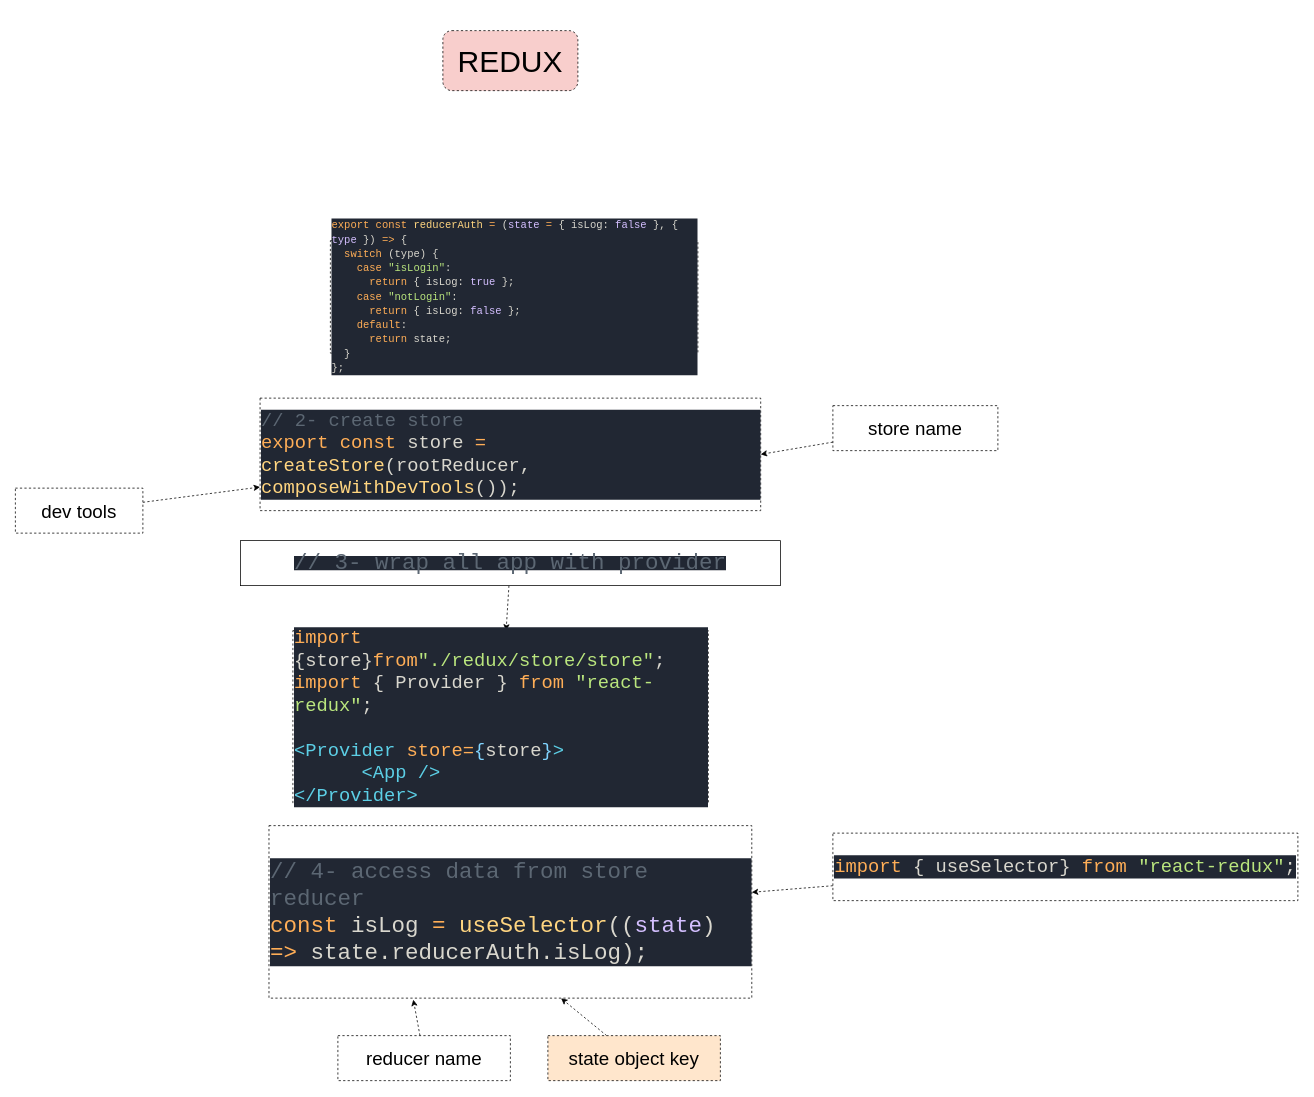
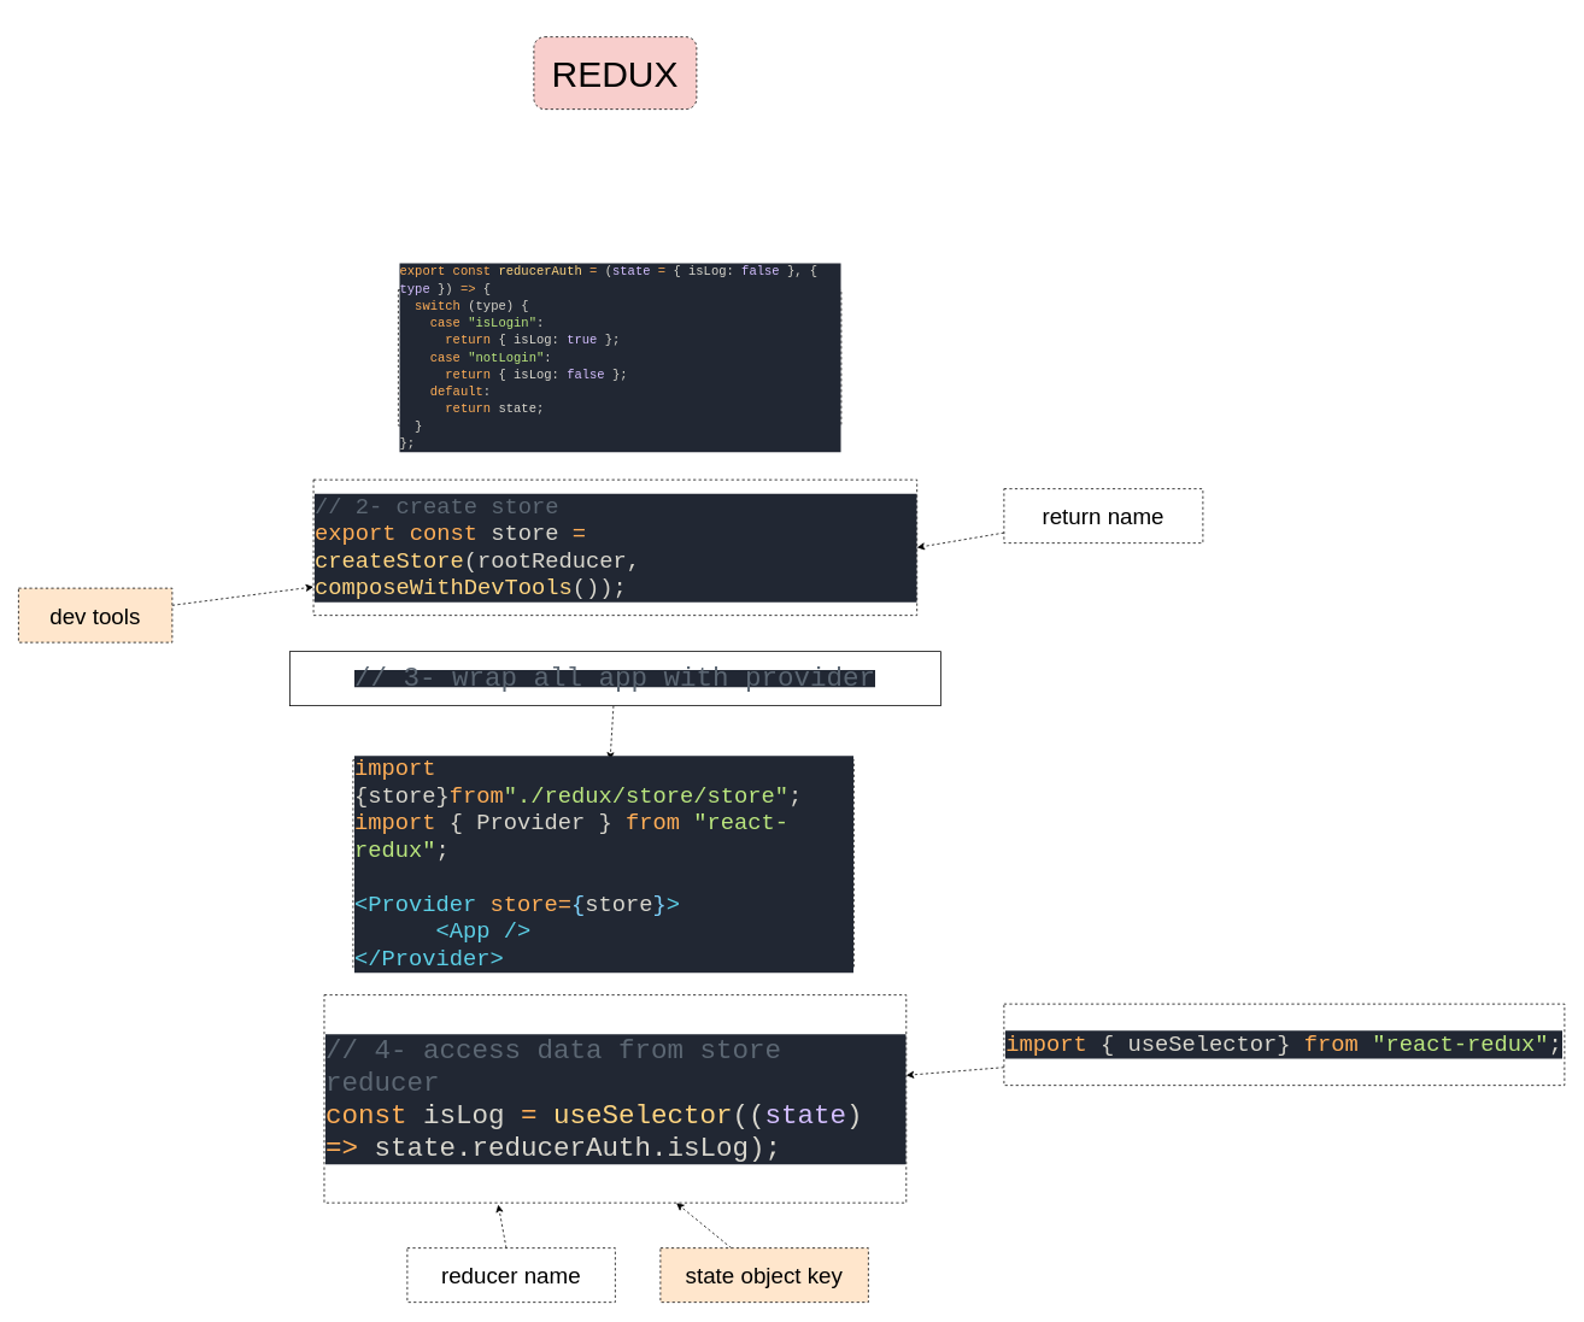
  <mxCell id="0" />
  <mxCell id="1" parent="0" />
  <mxCell id="2" value="&lt;p style=&quot;line-height: 200%; font-size: 40px;&quot;&gt;REDUX&lt;/p&gt;" style="rounded=1;whiteSpace=wrap;html=1;strokeWidth=1;dashed=1;fillColor=#f8cecc;" vertex="1" parent="1"><mxGeometry x="590" y="20" width="180" height="80" as="geometry" /></mxCell>
  <mxCell id="3" value="&lt;br&gt;&lt;div style=&quot;color: rgb(217, 215, 206); background-color: rgb(33, 39, 51); font-family: Consolas, &amp;quot;Courier New&amp;quot;, monospace; font-weight: normal; font-size: 14px; line-height: 19px;&quot;&gt;&lt;div&gt;&lt;span style=&quot;color: #ffae57;&quot;&gt;export&lt;/span&gt;&lt;span style=&quot;color: #d9d7ce;&quot;&gt; &lt;/span&gt;&lt;span style=&quot;color: #ffae57;&quot;&gt;const&lt;/span&gt;&lt;span style=&quot;color: #d9d7ce;&quot;&gt; &lt;/span&gt;&lt;span style=&quot;color: #ffd580;&quot;&gt;reducerAuth&lt;/span&gt;&lt;span style=&quot;color: #d9d7ce;&quot;&gt; &lt;/span&gt;&lt;span style=&quot;color: #ffae57;&quot;&gt;=&lt;/span&gt;&lt;span style=&quot;color: #d9d7ce;&quot;&gt; (&lt;/span&gt;&lt;span style=&quot;color: #d4bfff;&quot;&gt;state&lt;/span&gt;&lt;span style=&quot;color: #d9d7ce;&quot;&gt; &lt;/span&gt;&lt;span style=&quot;color: #ffae57;&quot;&gt;=&lt;/span&gt;&lt;span style=&quot;color: #d9d7ce;&quot;&gt; { isLog: &lt;/span&gt;&lt;span style=&quot;color: #d4bfff;&quot;&gt;false&lt;/span&gt;&lt;span style=&quot;color: #d9d7ce;&quot;&gt; }, { &lt;/span&gt;&lt;span style=&quot;color: #d4bfff;&quot;&gt;type&lt;/span&gt;&lt;span style=&quot;color: #d9d7ce;&quot;&gt; }) &lt;/span&gt;&lt;span style=&quot;color: #ffae57;&quot;&gt;=&amp;gt;&lt;/span&gt;&lt;span style=&quot;color: #d9d7ce;&quot;&gt; {&lt;/span&gt;&lt;/div&gt;&lt;div&gt;&lt;span style=&quot;color: #d9d7ce;&quot;&gt;&amp;nbsp; &lt;/span&gt;&lt;span style=&quot;color: #ffae57;&quot;&gt;switch&lt;/span&gt;&lt;span style=&quot;color: #d9d7ce;&quot;&gt; (type) {&lt;/span&gt;&lt;/div&gt;&lt;div&gt;&lt;span style=&quot;color: #d9d7ce;&quot;&gt;&amp;nbsp; &amp;nbsp; &lt;/span&gt;&lt;span style=&quot;color: #ffae57;&quot;&gt;case&lt;/span&gt;&lt;span style=&quot;color: #d9d7ce;&quot;&gt; &lt;/span&gt;&lt;span style=&quot;color: #bae67e;&quot;&gt;&quot;isLogin&quot;&lt;/span&gt;&lt;span style=&quot;color: #d9d7ce;&quot;&gt;:&lt;/span&gt;&lt;/div&gt;&lt;div&gt;&lt;span style=&quot;color: #d9d7ce;&quot;&gt;&amp;nbsp; &amp;nbsp; &amp;nbsp; &lt;/span&gt;&lt;span style=&quot;color: #ffae57;&quot;&gt;return&lt;/span&gt;&lt;span style=&quot;color: #d9d7ce;&quot;&gt; { isLog: &lt;/span&gt;&lt;span style=&quot;color: #d4bfff;&quot;&gt;true&lt;/span&gt;&lt;span style=&quot;color: #d9d7ce;&quot;&gt; };&lt;/span&gt;&lt;/div&gt;&lt;div&gt;&lt;span style=&quot;color: #d9d7ce;&quot;&gt;&amp;nbsp; &amp;nbsp; &lt;/span&gt;&lt;span style=&quot;color: #ffae57;&quot;&gt;case&lt;/span&gt;&lt;span style=&quot;color: #d9d7ce;&quot;&gt; &lt;/span&gt;&lt;span style=&quot;color: #bae67e;&quot;&gt;&quot;notLogin&quot;&lt;/span&gt;&lt;span style=&quot;color: #d9d7ce;&quot;&gt;:&lt;/span&gt;&lt;/div&gt;&lt;div&gt;&lt;span style=&quot;color: #d9d7ce;&quot;&gt;&amp;nbsp; &amp;nbsp; &amp;nbsp; &lt;/span&gt;&lt;span style=&quot;color: #ffae57;&quot;&gt;return&lt;/span&gt;&lt;span style=&quot;color: #d9d7ce;&quot;&gt; { isLog: &lt;/span&gt;&lt;span style=&quot;color: #d4bfff;&quot;&gt;false&lt;/span&gt;&lt;span style=&quot;color: #d9d7ce;&quot;&gt; };&lt;/span&gt;&lt;/div&gt;&lt;div&gt;&lt;span style=&quot;color: #d9d7ce;&quot;&gt;&amp;nbsp; &amp;nbsp; &lt;/span&gt;&lt;span style=&quot;color: #ffae57;&quot;&gt;default&lt;/span&gt;&lt;span style=&quot;color: #d9d7ce;&quot;&gt;:&lt;/span&gt;&lt;/div&gt;&lt;div&gt;&lt;span style=&quot;color: #d9d7ce;&quot;&gt;&amp;nbsp; &amp;nbsp; &amp;nbsp; &lt;/span&gt;&lt;span style=&quot;color: #ffae57;&quot;&gt;return&lt;/span&gt;&lt;span style=&quot;color: #d9d7ce;&quot;&gt; state;&lt;/span&gt;&lt;/div&gt;&lt;div&gt;&lt;span style=&quot;color: #d9d7ce;&quot;&gt;&amp;nbsp; }&lt;/span&gt;&lt;/div&gt;&lt;div&gt;&lt;span style=&quot;color: #d9d7ce;&quot;&gt;};&lt;/span&gt;&lt;/div&gt;&lt;/div&gt;&lt;br&gt;" style="rounded=0;whiteSpace=wrap;html=1;fontSize=30;align=left;strokeWidth=1;dashed=1;" vertex="1" parent="1"><mxGeometry x="440" y="300" width="490" height="150" as="geometry" /></mxCell>
  <mxCell id="4" value="&lt;font style=&quot;font-size: 25px;&quot;&gt;&lt;br&gt;&lt;/font&gt;&lt;div style=&quot;color: rgb(217, 215, 206); background-color: rgb(33, 39, 51); font-family: Consolas, &amp;quot;Courier New&amp;quot;, monospace; font-weight: normal; line-height: 120%; font-size: 25px;&quot;&gt;&lt;div style=&quot;line-height: 120%;&quot;&gt;&lt;span style=&quot;color: #5c6773;&quot;&gt;&lt;font style=&quot;font-size: 25px;&quot;&gt;// 2- create store&lt;/font&gt;&lt;/span&gt;&lt;/div&gt;&lt;div style=&quot;line-height: 120%;&quot;&gt;&lt;font style=&quot;font-size: 25px;&quot;&gt;&lt;span style=&quot;color: #ffae57;&quot;&gt;export&lt;/span&gt;&lt;span style=&quot;color: #d9d7ce;&quot;&gt; &lt;/span&gt;&lt;span style=&quot;color: #ffae57;&quot;&gt;const&lt;/span&gt;&lt;span style=&quot;color: #d9d7ce;&quot;&gt; store &lt;/span&gt;&lt;span style=&quot;color: #ffae57;&quot;&gt;=&lt;/span&gt;&lt;span style=&quot;color: #d9d7ce;&quot;&gt; &lt;/span&gt;&lt;span style=&quot;color: #ffd580;&quot;&gt;createStore&lt;/span&gt;&lt;span style=&quot;color: #d9d7ce;&quot;&gt;(rootReducer, &lt;/span&gt;&lt;span style=&quot;color: #ffd580;&quot;&gt;composeWithDevTools&lt;/span&gt;&lt;span style=&quot;color: #d9d7ce;&quot;&gt;());&lt;/span&gt;&lt;/font&gt;&lt;/div&gt;&lt;/div&gt;&lt;font style=&quot;font-size: 25px;&quot;&gt;&lt;br&gt;&lt;/font&gt;" style="rounded=0;whiteSpace=wrap;html=1;fontSize=30;align=left;strokeWidth=1;dashed=1;" vertex="1" parent="1"><mxGeometry x="346.25" y="510" width="667.5" height="150" as="geometry" /></mxCell>
  <mxCell id="5" style="edgeStyle=none;html=1;fontSize=25;strokeWidth=1;dashed=1;" edge="1" parent="1" source="6" target="4"><mxGeometry relative="1" as="geometry" /></mxCell>
- <mxCell id="6" value="dev tools" style="rounded=0;whiteSpace=wrap;html=1;fontSize=25;strokeWidth=1;dashed=1;" vertex="1" parent="1"><mxGeometry x="20" y="630" width="170" height="60" as="geometry" /></mxCell>
+ <mxCell id="6" value="dev tools" style="rounded=0;whiteSpace=wrap;html=1;fontSize=25;strokeWidth=1;dashed=1;fillColor=#ffe6cc;" vertex="1" parent="1"><mxGeometry x="20" y="630" width="170" height="60" as="geometry" /></mxCell>
  <mxCell id="7" style="edgeStyle=none;html=1;fontSize=25;entryX=1;entryY=0.5;entryDx=0;entryDy=0;strokeWidth=1;dashed=1;" edge="1" parent="1" source="8" target="4"><mxGeometry relative="1" as="geometry" /></mxCell>
- <mxCell id="8" value="store name" style="rounded=0;whiteSpace=wrap;html=1;fontSize=25;strokeWidth=1;dashed=1;" vertex="1" parent="1"><mxGeometry x="1110" y="520" width="220" height="60" as="geometry" /></mxCell>
+ <mxCell id="8" value="return name" style="rounded=0;whiteSpace=wrap;html=1;fontSize=25;strokeWidth=1;dashed=1;" vertex="1" parent="1"><mxGeometry x="1110" y="520" width="220" height="60" as="geometry" /></mxCell>
  <mxCell id="9" value="" style="edgeStyle=none;html=1;dashed=1;strokeWidth=1;fontSize=30;" edge="1" parent="1" source="10" target="11"><mxGeometry relative="1" as="geometry" /></mxCell>
  <mxCell id="10" value="&lt;br&gt;&lt;div style=&quot;color: rgb(217, 215, 206); background-color: rgb(33, 39, 51); font-family: Consolas, &amp;quot;Courier New&amp;quot;, monospace; font-weight: normal; line-height: 19px; font-size: 30px;&quot;&gt;&lt;div style=&quot;&quot;&gt;&lt;span style=&quot;color: rgb(92, 103, 115);&quot;&gt;&lt;font style=&quot;font-size: 30px;&quot;&gt;// 3- wrap all app with provider&lt;/font&gt;&lt;/span&gt;&lt;/div&gt;&lt;div style=&quot;&quot;&gt;&lt;font style=&quot;font-size: 30px;&quot;&gt;&lt;span style=&quot;color: #ffae57;&quot;&gt;&lt;/span&gt;&lt;/font&gt;&lt;/div&gt;&lt;/div&gt;&lt;br style=&quot;font-size: 30px;&quot;&gt;" style="rounded=0;whiteSpace=wrap;html=1;fontSize=25;strokeWidth=1;dashed=0;" vertex="1" parent="1"><mxGeometry x="320" y="700" width="720" height="60" as="geometry" /></mxCell>
  <mxCell id="11" value="&lt;div style=&quot;color: rgb(217, 215, 206); background-color: rgb(33, 39, 51); font-family: Consolas, &amp;quot;Courier New&amp;quot;, monospace; line-height: 120%;&quot;&gt;&lt;div style=&quot;line-height: 120%;&quot;&gt;&lt;div style=&quot;line-height: 120%;&quot;&gt;&lt;div style=&quot;line-height: 120%;&quot;&gt;&lt;span style=&quot;color: #ffae57;&quot;&gt;import&lt;/span&gt; {store}&lt;span style=&quot;color: #ffae57;&quot;&gt;from&lt;/span&gt;&lt;span style=&quot;color: #bae67e;&quot;&gt;&quot;./redux/store/store&quot;&lt;/span&gt;;&lt;/div&gt;&lt;div style=&quot;line-height: 120%;&quot;&gt;&lt;span style=&quot;color: #ffae57;&quot;&gt;import&lt;/span&gt; { Provider } &lt;span style=&quot;color: #ffae57;&quot;&gt;from&lt;/span&gt; &lt;span style=&quot;color: #bae67e;&quot;&gt;&quot;react-redux&quot;&lt;/span&gt;;&lt;/div&gt;&lt;br&gt;&lt;/div&gt;&lt;/div&gt;&lt;div style=&quot;line-height: 120%;&quot;&gt;&lt;span style=&quot;color: #5ccfe6;&quot;&gt;&amp;lt;&lt;/span&gt;&lt;span style=&quot;color: #5ccfe6;&quot;&gt;Provider&lt;/span&gt;&lt;span style=&quot;color: #80d4ff;&quot;&gt; &lt;/span&gt;&lt;span style=&quot;color: #ffae57;&quot;&gt;store=&lt;/span&gt;&lt;span style=&quot;color: #80d4ff;&quot;&gt;{&lt;/span&gt;store&lt;span style=&quot;color: #80d4ff;&quot;&gt;}&lt;/span&gt;&lt;span style=&quot;color: #5ccfe6;&quot;&gt;&amp;gt;&lt;/span&gt;&lt;/div&gt;&lt;div style=&quot;line-height: 120%;&quot;&gt;&lt;span style=&quot;color: #80d4ff;&quot;&gt;&amp;nbsp; &amp;nbsp; &amp;nbsp; &lt;/span&gt;&lt;span style=&quot;color: #5ccfe6;&quot;&gt;&amp;lt;&lt;/span&gt;&lt;span style=&quot;color: #5ccfe6;&quot;&gt;App&lt;/span&gt;&lt;span style=&quot;color: #80d4ff;&quot;&gt; &lt;/span&gt;&lt;span style=&quot;color: #5ccfe6;&quot;&gt;/&amp;gt;&lt;/span&gt;&lt;/div&gt;&lt;div style=&quot;line-height: 120%;&quot;&gt;&lt;span style=&quot;color: #5ccfe6;&quot;&gt;&amp;lt;/&lt;/span&gt;&lt;span style=&quot;color: #5ccfe6;&quot;&gt;Provider&lt;/span&gt;&lt;span style=&quot;color: #5ccfe6;&quot;&gt;&amp;gt;&lt;/span&gt;&lt;/div&gt;&lt;/div&gt;" style="whiteSpace=wrap;html=1;fontSize=25;rounded=0;strokeWidth=1;dashed=1;align=left;" vertex="1" parent="1"><mxGeometry x="390" y="820" width="554" height="230" as="geometry" /></mxCell>
  <mxCell id="12" value="&lt;font style=&quot;font-size: 30px;&quot;&gt;&lt;br&gt;&lt;/font&gt;&lt;div style=&quot;color: rgb(217, 215, 206); background-color: rgb(33, 39, 51); font-family: Consolas, &amp;quot;Courier New&amp;quot;, monospace; font-weight: normal; line-height: 120%; font-size: 30px;&quot;&gt;&lt;div style=&quot;line-height: 120%;&quot;&gt;&lt;font style=&quot;font-size: 30px;&quot;&gt;&lt;span style=&quot;color: #5c6773;&quot;&gt;// 4- access data from store reducer&lt;/span&gt;&lt;/font&gt;&lt;/div&gt;&lt;div style=&quot;line-height: 120%;&quot;&gt;&lt;font style=&quot;font-size: 30px;&quot;&gt;&lt;span style=&quot;color: #ffae57;&quot;&gt;const&lt;/span&gt;&lt;span style=&quot;color: #d9d7ce;&quot;&gt; isLog &lt;/span&gt;&lt;span style=&quot;color: #ffae57;&quot;&gt;=&lt;/span&gt;&lt;span style=&quot;color: #d9d7ce;&quot;&gt; &lt;/span&gt;&lt;span style=&quot;color: #ffd580;&quot;&gt;useSelector&lt;/span&gt;&lt;span style=&quot;color: #d9d7ce;&quot;&gt;((&lt;/span&gt;&lt;span style=&quot;color: #d4bfff;&quot;&gt;state&lt;/span&gt;&lt;span style=&quot;color: #d9d7ce;&quot;&gt;) &lt;/span&gt;&lt;span style=&quot;color: #ffae57;&quot;&gt;=&amp;gt;&lt;/span&gt;&lt;span style=&quot;color: #d9d7ce;&quot;&gt; state.reducerAuth.isLog);&lt;/span&gt;&lt;/font&gt;&lt;/div&gt;&lt;/div&gt;&lt;font style=&quot;font-size: 30px;&quot;&gt;&lt;br&gt;&lt;/font&gt;" style="rounded=0;whiteSpace=wrap;html=1;dashed=1;strokeWidth=1;fontSize=25;align=left;" vertex="1" parent="1"><mxGeometry x="358.13" y="1080" width="643.75" height="230" as="geometry" /></mxCell>
  <mxCell id="13" style="edgeStyle=none;html=1;dashed=1;strokeWidth=1;fontSize=25;" edge="1" parent="1" source="14" target="12"><mxGeometry relative="1" as="geometry" /></mxCell>
  <mxCell id="14" value="&lt;div style=&quot;color: rgb(217, 215, 206); background-color: rgb(33, 39, 51); font-family: Consolas, &amp;quot;Courier New&amp;quot;, monospace; font-size: 25px; line-height: 19px;&quot;&gt;&lt;div style=&quot;text-align: left; line-height: 126%;&quot;&gt;&lt;span style=&quot;color: #ffae57;&quot;&gt;import&lt;/span&gt; { useSelector} &lt;span style=&quot;color: #ffae57;&quot;&gt;from&lt;/span&gt; &lt;span style=&quot;color: #bae67e;&quot;&gt;&quot;react-redux&quot;&lt;/span&gt;;&lt;/div&gt;&lt;div&gt;&lt;span style=&quot;color: #ffae57;&quot;&gt;&lt;/span&gt;&lt;/div&gt;&lt;/div&gt;" style="rounded=0;whiteSpace=wrap;html=1;dashed=1;strokeWidth=1;fontSize=30;" vertex="1" parent="1"><mxGeometry x="1110" y="1090" width="620" height="90" as="geometry" /></mxCell>
  <mxCell id="15" style="edgeStyle=none;html=1;dashed=1;strokeWidth=1;fontSize=25;entryX=0.299;entryY=1.009;entryDx=0;entryDy=0;entryPerimeter=0;" edge="1" parent="1" source="16" target="12"><mxGeometry relative="1" as="geometry" /></mxCell>
  <mxCell id="16" value="reducer name" style="rounded=0;whiteSpace=wrap;html=1;dashed=1;strokeWidth=1;fontSize=25;" vertex="1" parent="1"><mxGeometry x="450" y="1360" width="230" height="60" as="geometry" /></mxCell>
  <mxCell id="17" style="edgeStyle=none;html=1;dashed=1;strokeWidth=1;fontSize=25;entryX=0.605;entryY=1.001;entryDx=0;entryDy=0;entryPerimeter=0;" edge="1" parent="1" source="18" target="12"><mxGeometry relative="1" as="geometry"><mxPoint x="720" y="1320" as="targetPoint" /></mxGeometry></mxCell>
  <mxCell id="18" value="state object key" style="rounded=0;whiteSpace=wrap;html=1;dashed=1;strokeWidth=1;fontSize=25;fillColor=#ffe6cc;" vertex="1" parent="1"><mxGeometry x="730" y="1360" width="230" height="60" as="geometry" /></mxCell>
